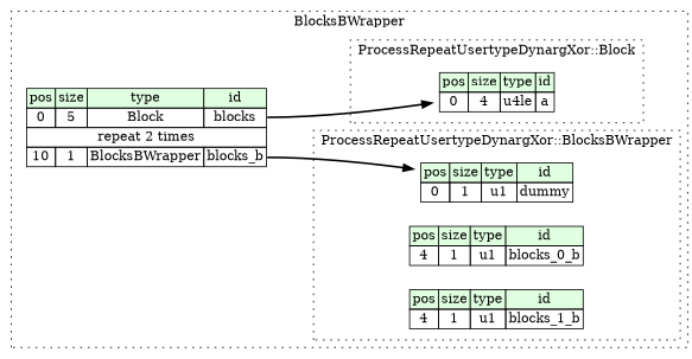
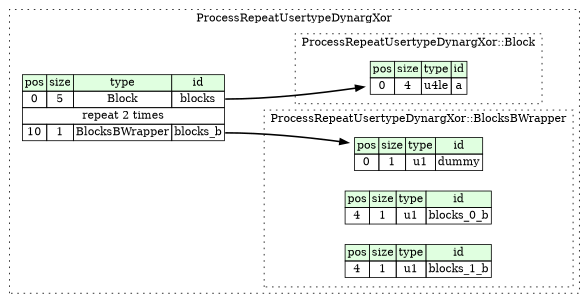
  digraph {
    rankdir=LR
    node [shape=plaintext]
    edge [style=bold]
    n1 [label=<<TABLE BORDER="0" CELLBORDER="1" CELLSPACING="0"> 				<TR><TD BGCOLOR="#E0FFE0">pos</TD><TD BGCOLOR="#E0FFE0">size</TD><TD BGCOLOR="#E0FFE0">type</TD><TD BGCOLOR="#E0FFE0">id</TD></TR> 				<TR><TD PORT="a_pos">0</TD><TD PORT="a_size">4</TD><TD>u4le</TD><TD PORT="a_type">a</TD></TR> 			</TABLE>>]
    n2 [label=<<TABLE BORDER="0" CELLBORDER="1" CELLSPACING="0"> 				<TR><TD BGCOLOR="#E0FFE0">pos</TD><TD BGCOLOR="#E0FFE0">size</TD><TD BGCOLOR="#E0FFE0">type</TD><TD BGCOLOR="#E0FFE0">id</TD></TR> 				<TR><TD PORT="dummy_pos">0</TD><TD PORT="dummy_size">1</TD><TD>u1</TD><TD PORT="dummy_type">dummy</TD></TR> 			</TABLE>>]
    n3 [label=<<TABLE BORDER="0" CELLBORDER="1" CELLSPACING="0"> 				<TR><TD BGCOLOR="#E0FFE0">pos</TD><TD BGCOLOR="#E0FFE0">size</TD><TD BGCOLOR="#E0FFE0">type</TD><TD BGCOLOR="#E0FFE0">id</TD></TR> 				<TR><TD PORT="blocks_0_b_pos">4</TD><TD PORT="blocks_0_b_size">1</TD><TD>u1</TD><TD PORT="blocks_0_b_type">blocks_0_b</TD></TR> 			</TABLE>>]
    n4 [label=<<TABLE BORDER="0" CELLBORDER="1" CELLSPACING="0"> 				<TR><TD BGCOLOR="#E0FFE0">pos</TD><TD BGCOLOR="#E0FFE0">size</TD><TD BGCOLOR="#E0FFE0">type</TD><TD BGCOLOR="#E0FFE0">id</TD></TR> 				<TR><TD PORT="blocks_1_b_pos">4</TD><TD PORT="blocks_1_b_size">1</TD><TD>u1</TD><TD PORT="blocks_1_b_type">blocks_1_b</TD></TR> 			</TABLE>>]
    n5 [label=<<TABLE BORDER="0" CELLBORDER="1" CELLSPACING="0"> 			<TR><TD BGCOLOR="#E0FFE0">pos</TD><TD BGCOLOR="#E0FFE0">size</TD><TD BGCOLOR="#E0FFE0">type</TD><TD BGCOLOR="#E0FFE0">id</TD></TR> 			<TR><TD PORT="blocks_pos">0</TD><TD PORT="blocks_size">5</TD><TD>Block</TD><TD PORT="blocks_type">blocks</TD></TR> 			<TR><TD COLSPAN="4" PORT="blocks__repeat">repeat 2 times</TD></TR> 			<TR><TD PORT="blocks_b_pos">10</TD><TD PORT="blocks_b_size">1</TD><TD>BlocksBWrapper</TD><TD PORT="blocks_b_type">blocks_b</TD></TR> 		</TABLE>>]
    subgraph cluster_1 {
-     label=BlocksBWrapper
+     label=ProcessRepeatUsertypeDynargXor
      style=dotted
      n5
      subgraph cluster_2 {
        label="ProcessRepeatUsertypeDynargXor::Block"
        style=dotted
        n1
      }
      subgraph cluster_3 {
        label="ProcessRepeatUsertypeDynargXor::BlocksBWrapper"
        style=dotted
        n2
        n3
        n4
      }
    }
    n5 -> n1 [tailport=blocks_type]
    n5 -> n2 [tailport=blocks_b_type]
  }
